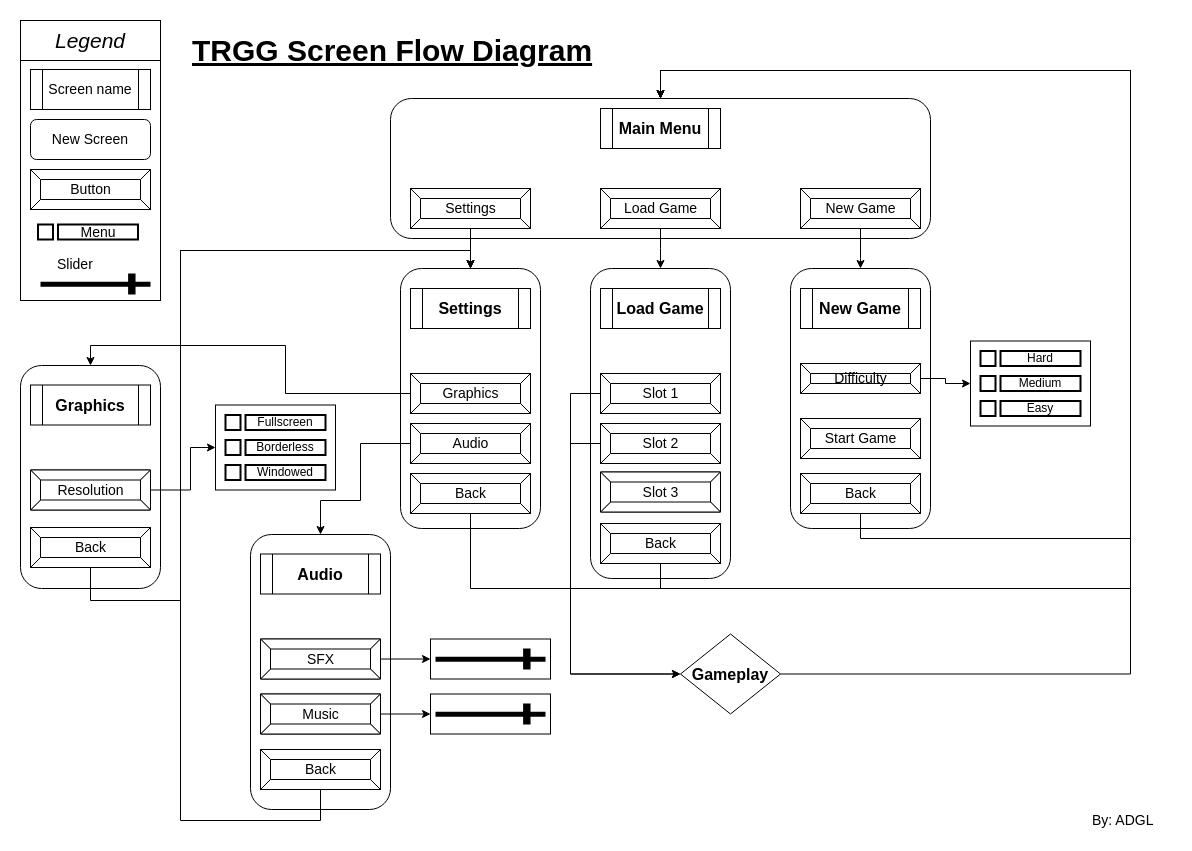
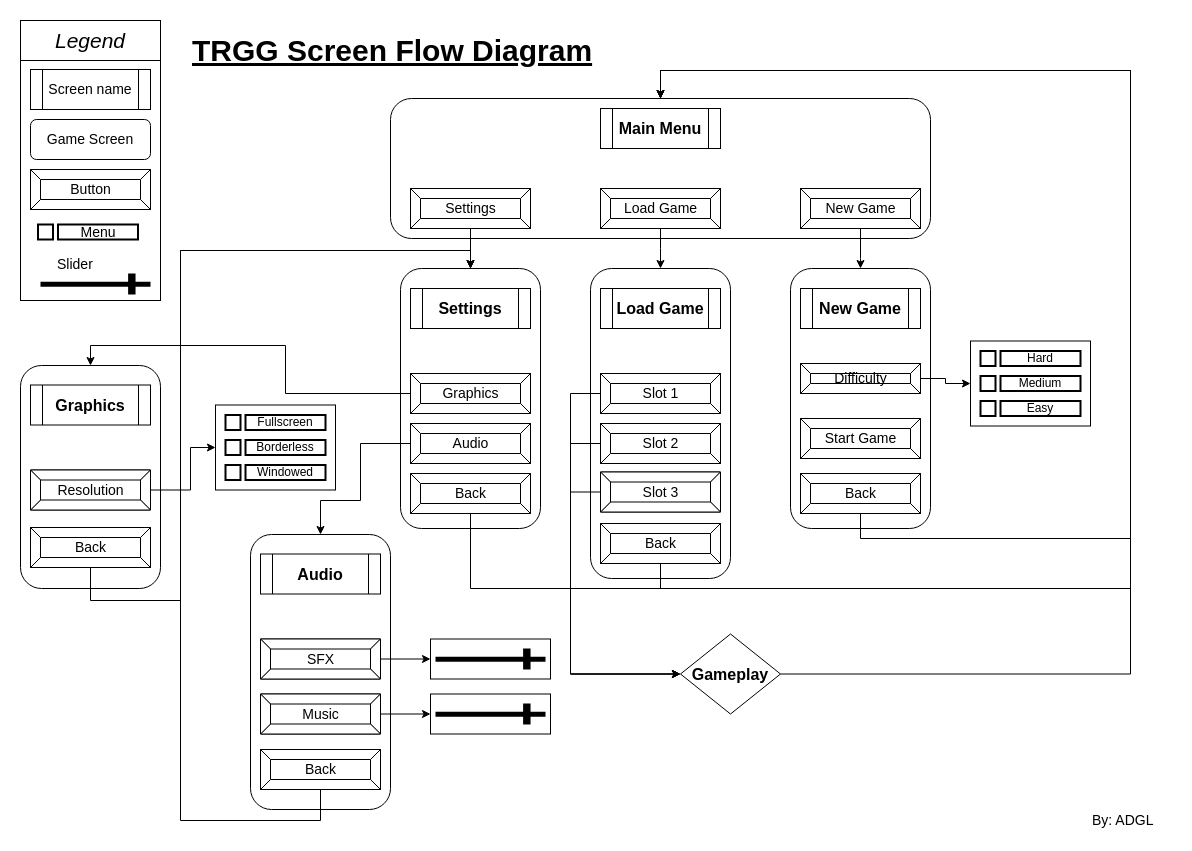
  <mxCell id="0" />
  <mxCell id="1" parent="0" />
  <mxCell id="2" value="" style="rounded=0;whiteSpace=wrap;html=1;shadow=0;strokeWidth=1;fillColor=#FFFFFF;fontSize=21;" vertex="1" parent="1"><mxGeometry x="20" y="20" width="140" height="40" as="geometry" /></mxCell>
  <mxCell id="3" value="" style="rounded=0;whiteSpace=wrap;html=1;shadow=0;strokeWidth=1;fillColor=#FFFFFF;fontSize=14;" vertex="1" parent="1"><mxGeometry x="430" y="638.5" width="120" height="40" as="geometry" /></mxCell>
  <mxCell id="4" value="" style="rounded=0;whiteSpace=wrap;html=1;shadow=0;fillColor=#ffffff;fontSize=16;" vertex="1" parent="1"><mxGeometry x="970" y="340.5" width="120" height="85" as="geometry" /></mxCell>
  <mxCell id="5" value="" style="rounded=0;whiteSpace=wrap;html=1;shadow=0;fillColor=#ffffff;fontSize=13;" vertex="1" parent="1"><mxGeometry x="20" y="60" width="140" height="240" as="geometry" /></mxCell>
  <mxCell id="6" value="" style="rounded=1;whiteSpace=wrap;html=1;shadow=0;fillColor=#ffffff;fontSize=13;" vertex="1" parent="1"><mxGeometry x="790" y="268" width="140" height="260" as="geometry" /></mxCell>
  <mxCell id="7" value="" style="rounded=1;whiteSpace=wrap;html=1;fillColor=#ffffff;" vertex="1" parent="1"><mxGeometry x="390" y="98" width="540" height="140" as="geometry" /></mxCell>
  <mxCell id="8" style="edgeStyle=orthogonalEdgeStyle;rounded=0;orthogonalLoop=1;jettySize=auto;html=1;fontSize=15;entryX=0.5;entryY=0;entryDx=0;entryDy=0;" edge="1" parent="1" target="6"><mxGeometry relative="1" as="geometry"><mxPoint x="960" y="278" as="targetPoint" /><mxPoint x="860" y="218" as="sourcePoint" /><Array as="points"><mxPoint x="860" y="258" /><mxPoint x="860" y="258" /></Array></mxGeometry></mxCell>
  <mxCell id="9" value="Main Menu" style="shape=process;whiteSpace=wrap;html=1;backgroundOutline=1;rounded=0;shadow=0;fillColor=#ffffff;fontSize=16;fontStyle=1" vertex="1" parent="1"><mxGeometry x="600" y="108" width="120" height="40" as="geometry" /></mxCell>
  <mxCell id="10" style="edgeStyle=orthogonalEdgeStyle;rounded=0;orthogonalLoop=1;jettySize=auto;html=1;fontSize=13;entryX=0.5;entryY=0;entryDx=0;entryDy=0;" edge="1" parent="1" target="7"><mxGeometry relative="1" as="geometry"><mxPoint x="900" y="503" as="sourcePoint" /><Array as="points"><mxPoint x="900" y="504" /><mxPoint x="860" y="504" /><mxPoint x="860" y="538" /><mxPoint x="1130" y="538" /><mxPoint x="1130" y="70" /><mxPoint x="660" y="70" /></Array></mxGeometry></mxCell>
  <mxCell id="11" value="New Game" style="shape=process;whiteSpace=wrap;html=1;backgroundOutline=1;rounded=0;shadow=0;fillColor=#ffffff;fontSize=16;fontStyle=1" vertex="1" parent="1"><mxGeometry x="800" y="288" width="120" height="40" as="geometry" /></mxCell>
  <mxCell id="12" value="Legend" style="text;html=1;strokeColor=none;fillColor=none;align=center;verticalAlign=middle;whiteSpace=wrap;rounded=0;shadow=0;fontSize=21;fontStyle=2" vertex="1" parent="1"><mxGeometry x="30" y="30" width="120" height="20" as="geometry" /></mxCell>
  <mxCell id="13" value="Screen name" style="shape=process;whiteSpace=wrap;html=1;backgroundOutline=1;rounded=0;shadow=0;fillColor=#ffffff;fontSize=14;fontStyle=0" vertex="1" parent="1"><mxGeometry x="30" y="69" width="120" height="40" as="geometry" /></mxCell>
- <mxCell id="14" value="New Screen" style="rounded=1;whiteSpace=wrap;html=1;fillColor=#ffffff;fontSize=14;" vertex="1" parent="1"><mxGeometry x="30" y="119" width="120" height="40" as="geometry" /></mxCell>
+ <mxCell id="14" value="Game Screen" style="rounded=1;whiteSpace=wrap;html=1;fillColor=#ffffff;fontSize=14;" vertex="1" parent="1"><mxGeometry x="30" y="119" width="120" height="40" as="geometry" /></mxCell>
  <mxCell id="15" style="edgeStyle=orthogonalEdgeStyle;rounded=0;orthogonalLoop=1;jettySize=auto;html=1;entryX=0.5;entryY=0;entryDx=0;entryDy=0;fontSize=16;" edge="1" parent="1" source="16" target="45"><mxGeometry relative="1" as="geometry" /></mxCell>
  <mxCell id="16" value="Settings" style="labelPosition=center;verticalLabelPosition=middle;align=center;html=1;shape=mxgraph.basic.button;dx=10;rounded=0;shadow=0;fillColor=#ffffff;fontSize=14;" vertex="1" parent="1"><mxGeometry x="410" y="188" width="120" height="40" as="geometry" /></mxCell>
  <mxCell id="17" value="Button" style="labelPosition=center;verticalLabelPosition=middle;align=center;html=1;shape=mxgraph.basic.button;dx=10;rounded=0;shadow=0;fillColor=#ffffff;fontSize=14;" vertex="1" parent="1"><mxGeometry x="30" y="169" width="120" height="40" as="geometry" /></mxCell>
  <mxCell id="18" style="edgeStyle=orthogonalEdgeStyle;rounded=0;orthogonalLoop=1;jettySize=auto;html=1;fontSize=16;" edge="1" parent="1" source="19"><mxGeometry relative="1" as="geometry"><mxPoint x="660" y="268" as="targetPoint" /></mxGeometry></mxCell>
  <mxCell id="19" value="Load Game" style="labelPosition=center;verticalLabelPosition=middle;align=center;html=1;shape=mxgraph.basic.button;dx=10;rounded=0;shadow=0;fillColor=#ffffff;fontSize=14;" vertex="1" parent="1"><mxGeometry x="600" y="188" width="120" height="40" as="geometry" /></mxCell>
  <mxCell id="20" value="New Game" style="labelPosition=center;verticalLabelPosition=middle;align=center;html=1;shape=mxgraph.basic.button;dx=10;rounded=0;shadow=0;fillColor=#ffffff;fontSize=14;" vertex="1" parent="1"><mxGeometry x="800" y="188" width="120" height="40" as="geometry" /></mxCell>
  <mxCell id="21" style="edgeStyle=orthogonalEdgeStyle;rounded=0;orthogonalLoop=1;jettySize=auto;html=1;entryX=0;entryY=0.5;entryDx=0;entryDy=0;fontSize=12;" edge="1" parent="1" source="22" target="4"><mxGeometry relative="1" as="geometry" /></mxCell>
  <mxCell id="22" value="Difficulty" style="labelPosition=center;verticalLabelPosition=middle;align=center;html=1;shape=mxgraph.basic.button;dx=10;rounded=0;shadow=0;fillColor=#ffffff;fontSize=14;" vertex="1" parent="1"><mxGeometry x="800" y="363" width="120" height="30" as="geometry" /></mxCell>
  <mxCell id="23" value="Start Game" style="labelPosition=center;verticalLabelPosition=middle;align=center;html=1;shape=mxgraph.basic.button;dx=10;rounded=0;shadow=0;fillColor=#ffffff;fontSize=14;" vertex="1" parent="1"><mxGeometry x="800" y="418" width="120" height="40" as="geometry" /></mxCell>
  <mxCell id="24" value="Back" style="labelPosition=center;verticalLabelPosition=middle;align=center;html=1;shape=mxgraph.basic.button;dx=10;rounded=0;shadow=0;fillColor=#ffffff;fontSize=14;" vertex="1" parent="1"><mxGeometry x="800" y="473" width="120" height="40" as="geometry" /></mxCell>
  <mxCell id="25" value="Hard" style="rounded=0;whiteSpace=wrap;html=1;shadow=0;fillColor=#ffffff;fontSize=12;strokeWidth=2;" vertex="1" parent="1"><mxGeometry x="1000" y="350.5" width="80" height="15" as="geometry" /></mxCell>
  <mxCell id="26" value="" style="rounded=0;whiteSpace=wrap;html=1;shadow=0;strokeWidth=2;fillColor=#ffffff;fontSize=12;" vertex="1" parent="1"><mxGeometry x="980" y="350.5" width="15" height="15" as="geometry" /></mxCell>
  <mxCell id="27" value="Medium" style="rounded=0;whiteSpace=wrap;html=1;shadow=0;fillColor=#ffffff;fontSize=12;strokeWidth=2;" vertex="1" parent="1"><mxGeometry x="1000" y="375.5" width="80" height="15" as="geometry" /></mxCell>
  <mxCell id="28" value="" style="rounded=0;whiteSpace=wrap;html=1;shadow=0;strokeWidth=2;fillColor=#ffffff;fontSize=12;" vertex="1" parent="1"><mxGeometry x="980" y="375.5" width="15" height="15" as="geometry" /></mxCell>
  <mxCell id="29" value="Easy" style="rounded=0;whiteSpace=wrap;html=1;shadow=0;fillColor=#ffffff;fontSize=12;strokeWidth=2;" vertex="1" parent="1"><mxGeometry x="1000" y="400.5" width="80" height="15" as="geometry" /></mxCell>
  <mxCell id="30" value="" style="rounded=0;whiteSpace=wrap;html=1;shadow=0;strokeWidth=2;fillColor=#ffffff;fontSize=12;" vertex="1" parent="1"><mxGeometry x="980" y="400.5" width="15" height="15" as="geometry" /></mxCell>
  <mxCell id="31" value="Menu" style="rounded=0;whiteSpace=wrap;html=1;shadow=0;fillColor=#ffffff;fontSize=14;strokeWidth=2;" vertex="1" parent="1"><mxGeometry x="57.5" y="224" width="80" height="15" as="geometry" /></mxCell>
  <mxCell id="32" value="" style="rounded=0;whiteSpace=wrap;html=1;shadow=0;strokeWidth=2;fillColor=#ffffff;fontSize=12;" vertex="1" parent="1"><mxGeometry x="37.5" y="224" width="15" height="15" as="geometry" /></mxCell>
  <mxCell id="33" style="edgeStyle=orthogonalEdgeStyle;rounded=0;orthogonalLoop=1;jettySize=auto;html=1;fontSize=16;entryX=0.5;entryY=0;entryDx=0;entryDy=0;" edge="1" parent="1" source="34" target="7"><mxGeometry relative="1" as="geometry"><mxPoint x="1070" y="40" as="targetPoint" /><Array as="points"><mxPoint x="1130" y="674" /><mxPoint x="1130" y="70" /><mxPoint x="660" y="70" /></Array></mxGeometry></mxCell>
  <mxCell id="34" value="Gameplay" style="rhombus;whiteSpace=wrap;html=1;fontSize=16;fontStyle=1" vertex="1" parent="1"><mxGeometry x="680" y="633.5" width="100" height="80" as="geometry" /></mxCell>
  <mxCell id="35" value="" style="rounded=1;whiteSpace=wrap;html=1;shadow=0;fillColor=#ffffff;fontSize=13;" vertex="1" parent="1"><mxGeometry x="590" y="268" width="140" height="310" as="geometry" /></mxCell>
  <mxCell id="36" value="Load Game" style="shape=process;whiteSpace=wrap;html=1;backgroundOutline=1;rounded=0;shadow=0;fillColor=#ffffff;fontSize=16;fontStyle=1" vertex="1" parent="1"><mxGeometry x="600" y="288" width="120" height="40" as="geometry" /></mxCell>
  <mxCell id="37" style="edgeStyle=orthogonalEdgeStyle;rounded=0;orthogonalLoop=1;jettySize=auto;html=1;fontSize=16;entryX=0.5;entryY=0;entryDx=0;entryDy=0;" edge="1" parent="1" source="38" target="7"><mxGeometry relative="1" as="geometry"><mxPoint x="770" y="508" as="targetPoint" /><Array as="points"><mxPoint x="660" y="588" /><mxPoint x="1130" y="588" /><mxPoint x="1130" y="70" /><mxPoint x="660" y="70" /></Array></mxGeometry></mxCell>
  <mxCell id="38" value="Back" style="labelPosition=center;verticalLabelPosition=middle;align=center;html=1;shape=mxgraph.basic.button;dx=10;rounded=0;shadow=0;fillColor=#ffffff;fontSize=14;" vertex="1" parent="1"><mxGeometry x="600" y="523" width="120" height="40" as="geometry" /></mxCell>
  <mxCell id="39" style="edgeStyle=orthogonalEdgeStyle;rounded=0;orthogonalLoop=1;jettySize=auto;html=1;fontSize=16;entryX=0;entryY=0.5;entryDx=0;entryDy=0;" edge="1" parent="1" source="40" target="34"><mxGeometry relative="1" as="geometry"><mxPoint x="510" y="630" as="targetPoint" /><Array as="points"><mxPoint x="570" y="393" /><mxPoint x="570" y="674" /></Array></mxGeometry></mxCell>
  <mxCell id="40" value="&lt;div&gt;Slot 1&lt;/div&gt;" style="labelPosition=center;verticalLabelPosition=middle;align=center;html=1;shape=mxgraph.basic.button;dx=10;rounded=0;shadow=0;fillColor=#ffffff;fontSize=14;" vertex="1" parent="1"><mxGeometry x="600" y="373" width="120" height="40" as="geometry" /></mxCell>
  <mxCell id="41" style="edgeStyle=orthogonalEdgeStyle;rounded=0;orthogonalLoop=1;jettySize=auto;html=1;fontSize=16;entryX=0;entryY=0.5;entryDx=0;entryDy=0;" edge="1" parent="1" source="42" target="34"><mxGeometry relative="1" as="geometry"><mxPoint x="510" y="395" as="targetPoint" /><Array as="points"><mxPoint x="570" y="443" /><mxPoint x="570" y="674" /></Array></mxGeometry></mxCell>
  <mxCell id="42" value="Slot 2" style="labelPosition=center;verticalLabelPosition=middle;align=center;html=1;shape=mxgraph.basic.button;dx=10;rounded=0;shadow=0;fillColor=#ffffff;fontSize=14;" vertex="1" parent="1"><mxGeometry x="600" y="423" width="120" height="40" as="geometry" /></mxCell>
+ <mxCell id="43" style="edgeStyle=orthogonalEdgeStyle;rounded=0;orthogonalLoop=1;jettySize=auto;html=1;fontSize=16;entryX=0;entryY=0.5;entryDx=0;entryDy=0;" edge="1" parent="1" source="44" target="34"><mxGeometry relative="1" as="geometry"><mxPoint x="510" y="443.5" as="targetPoint" /><Array as="points"><mxPoint x="570" y="492" /><mxPoint x="570" y="674" /></Array></mxGeometry></mxCell>
  <mxCell id="44" value="Slot 3" style="labelPosition=center;verticalLabelPosition=middle;align=center;html=1;shape=mxgraph.basic.button;dx=10;rounded=0;shadow=0;fillColor=#ffffff;fontSize=14;" vertex="1" parent="1"><mxGeometry x="600" y="471.5" width="120" height="40" as="geometry" /></mxCell>
  <mxCell id="45" value="" style="rounded=1;whiteSpace=wrap;html=1;shadow=0;fillColor=#ffffff;fontSize=13;" vertex="1" parent="1"><mxGeometry x="400" y="268" width="140" height="260" as="geometry" /></mxCell>
  <mxCell id="46" value="Settings" style="shape=process;whiteSpace=wrap;html=1;backgroundOutline=1;rounded=0;shadow=0;fillColor=#ffffff;fontSize=16;fontStyle=1" vertex="1" parent="1"><mxGeometry x="410" y="288" width="120" height="40" as="geometry" /></mxCell>
  <mxCell id="47" style="edgeStyle=orthogonalEdgeStyle;rounded=0;orthogonalLoop=1;jettySize=auto;html=1;entryX=0.5;entryY=0;entryDx=0;entryDy=0;fontSize=16;" edge="1" parent="1" source="48" target="7"><mxGeometry relative="1" as="geometry"><Array as="points"><mxPoint x="470" y="588" /><mxPoint x="1130" y="588" /><mxPoint x="1130" y="70" /><mxPoint x="660" y="70" /></Array></mxGeometry></mxCell>
  <mxCell id="48" value="Back" style="labelPosition=center;verticalLabelPosition=middle;align=center;html=1;shape=mxgraph.basic.button;dx=10;rounded=0;shadow=0;fillColor=#ffffff;fontSize=14;" vertex="1" parent="1"><mxGeometry x="410" y="473" width="120" height="40" as="geometry" /></mxCell>
  <mxCell id="49" style="edgeStyle=orthogonalEdgeStyle;rounded=0;orthogonalLoop=1;jettySize=auto;html=1;fontSize=16;entryX=0.5;entryY=0;entryDx=0;entryDy=0;" edge="1" parent="1" source="50" target="53"><mxGeometry relative="1" as="geometry"><mxPoint x="130" y="370" as="targetPoint" /></mxGeometry></mxCell>
  <mxCell id="50" value="Graphics" style="labelPosition=center;verticalLabelPosition=middle;align=center;html=1;shape=mxgraph.basic.button;dx=10;rounded=0;shadow=0;fillColor=#ffffff;fontSize=14;" vertex="1" parent="1"><mxGeometry x="410" y="373" width="120" height="40" as="geometry" /></mxCell>
  <mxCell id="51" style="edgeStyle=orthogonalEdgeStyle;rounded=0;orthogonalLoop=1;jettySize=auto;html=1;entryX=0.5;entryY=0;entryDx=0;entryDy=0;fontSize=16;" edge="1" parent="1" source="52" target="59"><mxGeometry relative="1" as="geometry"><mxPoint x="360" y="534" as="targetPoint" /><Array as="points"><mxPoint x="360" y="443" /><mxPoint x="360" y="500" /><mxPoint x="320" y="500" /></Array></mxGeometry></mxCell>
  <mxCell id="52" value="Audio" style="labelPosition=center;verticalLabelPosition=middle;align=center;html=1;shape=mxgraph.basic.button;dx=10;rounded=0;shadow=0;fillColor=#ffffff;fontSize=14;" vertex="1" parent="1"><mxGeometry x="410" y="423" width="120" height="40" as="geometry" /></mxCell>
  <mxCell id="53" value="" style="rounded=1;whiteSpace=wrap;html=1;shadow=0;fillColor=#ffffff;fontSize=13;" vertex="1" parent="1"><mxGeometry x="20" y="365" width="140" height="223" as="geometry" /></mxCell>
  <mxCell id="54" value="Graphics" style="shape=process;whiteSpace=wrap;html=1;backgroundOutline=1;rounded=0;shadow=0;fillColor=#ffffff;fontSize=16;fontStyle=1" vertex="1" parent="1"><mxGeometry x="30" y="384.5" width="120" height="40" as="geometry" /></mxCell>
  <mxCell id="55" style="edgeStyle=orthogonalEdgeStyle;rounded=0;orthogonalLoop=1;jettySize=auto;html=1;fontSize=16;entryX=0.5;entryY=0;entryDx=0;entryDy=0;" edge="1" parent="1" source="56" target="45"><mxGeometry relative="1" as="geometry"><mxPoint x="369" y="345" as="targetPoint" /><Array as="points"><mxPoint x="90" y="600" /><mxPoint x="180" y="600" /><mxPoint x="180" y="250" /><mxPoint x="470" y="250" /></Array></mxGeometry></mxCell>
  <mxCell id="56" value="Back" style="labelPosition=center;verticalLabelPosition=middle;align=center;html=1;shape=mxgraph.basic.button;dx=10;rounded=0;shadow=0;fillColor=#ffffff;fontSize=14;" vertex="1" parent="1"><mxGeometry x="30" y="527" width="120" height="40" as="geometry" /></mxCell>
  <mxCell id="57" style="edgeStyle=orthogonalEdgeStyle;rounded=0;orthogonalLoop=1;jettySize=auto;html=1;entryX=0;entryY=0.5;entryDx=0;entryDy=0;fontSize=14;" edge="1" parent="1" source="58" target="72"><mxGeometry relative="1" as="geometry"><Array as="points"><mxPoint x="190" y="490" /><mxPoint x="190" y="447" /></Array></mxGeometry></mxCell>
  <mxCell id="58" value="Resolution" style="labelPosition=center;verticalLabelPosition=middle;align=center;html=1;shape=mxgraph.basic.button;dx=10;rounded=0;shadow=0;fillColor=#ffffff;fontSize=14;" vertex="1" parent="1"><mxGeometry x="30" y="469.5" width="120" height="40" as="geometry" /></mxCell>
  <mxCell id="59" value="" style="rounded=1;whiteSpace=wrap;html=1;shadow=0;fillColor=#ffffff;fontSize=13;" vertex="1" parent="1"><mxGeometry x="250" y="534" width="140" height="275" as="geometry" /></mxCell>
  <mxCell id="60" value="Audio" style="shape=process;whiteSpace=wrap;html=1;backgroundOutline=1;rounded=0;shadow=0;fillColor=#ffffff;fontSize=16;fontStyle=1" vertex="1" parent="1"><mxGeometry x="260" y="553.5" width="120" height="40" as="geometry" /></mxCell>
  <mxCell id="61" style="edgeStyle=orthogonalEdgeStyle;rounded=0;orthogonalLoop=1;jettySize=auto;html=1;entryX=0.5;entryY=0;entryDx=0;entryDy=0;fontSize=14;" edge="1" parent="1" source="62" target="45"><mxGeometry relative="1" as="geometry"><Array as="points"><mxPoint x="320" y="820" /><mxPoint x="180" y="820" /><mxPoint x="180" y="250" /><mxPoint x="470" y="250" /></Array></mxGeometry></mxCell>
  <mxCell id="62" value="Back" style="labelPosition=center;verticalLabelPosition=middle;align=center;html=1;shape=mxgraph.basic.button;dx=10;rounded=0;shadow=0;fillColor=#ffffff;fontSize=14;" vertex="1" parent="1"><mxGeometry x="260" y="749" width="120" height="40" as="geometry" /></mxCell>
  <mxCell id="63" style="edgeStyle=orthogonalEdgeStyle;rounded=0;orthogonalLoop=1;jettySize=auto;html=1;entryX=0;entryY=0.5;entryDx=0;entryDy=0;fontSize=14;" edge="1" parent="1" source="64" target="3"><mxGeometry relative="1" as="geometry" /></mxCell>
  <mxCell id="64" value="SFX" style="labelPosition=center;verticalLabelPosition=middle;align=center;html=1;shape=mxgraph.basic.button;dx=10;rounded=0;shadow=0;fillColor=#ffffff;fontSize=14;" vertex="1" parent="1"><mxGeometry x="260" y="638.5" width="120" height="40" as="geometry" /></mxCell>
  <mxCell id="65" style="edgeStyle=orthogonalEdgeStyle;rounded=0;orthogonalLoop=1;jettySize=auto;html=1;entryX=0;entryY=0.5;entryDx=0;entryDy=0;fontSize=14;" edge="1" parent="1" source="66" target="70"><mxGeometry relative="1" as="geometry" /></mxCell>
  <mxCell id="66" value="Music" style="labelPosition=center;verticalLabelPosition=middle;align=center;html=1;shape=mxgraph.basic.button;dx=10;rounded=0;shadow=0;fillColor=#ffffff;fontSize=14;" vertex="1" parent="1"><mxGeometry x="260" y="693.5" width="120" height="40" as="geometry" /></mxCell>
  <mxCell id="67" value="" style="shadow=0;dashed=0;html=1;strokeColor=none;labelPosition=center;verticalLabelPosition=bottom;verticalAlign=top;align=center;shape=mxgraph.mscae.general.slider_bar_horizontal;fillColor=#000000;pointerEvents=1;rounded=0;fontSize=16;" vertex="1" parent="1"><mxGeometry x="435" y="648" width="110" height="21" as="geometry" /></mxCell>
  <mxCell id="68" value="Slider" style="text;html=1;resizable=0;points=[];autosize=1;align=left;verticalAlign=top;spacingTop=-4;fontSize=14;" vertex="1" parent="1"><mxGeometry x="55" y="252.833" width="60" height="20" as="geometry" /></mxCell>
  <mxCell id="69" value="" style="shadow=0;dashed=0;html=1;strokeColor=none;labelPosition=center;verticalLabelPosition=bottom;verticalAlign=top;align=center;shape=mxgraph.mscae.general.slider_bar_horizontal;fillColor=#000000;pointerEvents=1;rounded=0;fontSize=16;" vertex="1" parent="1"><mxGeometry x="40" y="273" width="110" height="21" as="geometry" /></mxCell>
  <mxCell id="70" value="" style="rounded=0;whiteSpace=wrap;html=1;shadow=0;strokeWidth=1;fillColor=#FFFFFF;fontSize=14;" vertex="1" parent="1"><mxGeometry x="430" y="693.5" width="120" height="40" as="geometry" /></mxCell>
  <mxCell id="71" value="" style="shadow=0;dashed=0;html=1;strokeColor=none;labelPosition=center;verticalLabelPosition=bottom;verticalAlign=top;align=center;shape=mxgraph.mscae.general.slider_bar_horizontal;fillColor=#000000;pointerEvents=1;rounded=0;fontSize=16;" vertex="1" parent="1"><mxGeometry x="435" y="703" width="110" height="21" as="geometry" /></mxCell>
  <mxCell id="72" value="" style="rounded=0;whiteSpace=wrap;html=1;shadow=0;fillColor=#ffffff;fontSize=16;" vertex="1" parent="1"><mxGeometry x="215" y="404.5" width="120" height="85" as="geometry" /></mxCell>
  <mxCell id="73" value="Fullscreen" style="rounded=0;whiteSpace=wrap;html=1;shadow=0;fillColor=#ffffff;fontSize=12;strokeWidth=2;" vertex="1" parent="1"><mxGeometry x="245" y="414.5" width="80" height="15" as="geometry" /></mxCell>
  <mxCell id="74" value="" style="rounded=0;whiteSpace=wrap;html=1;shadow=0;strokeWidth=2;fillColor=#ffffff;fontSize=12;" vertex="1" parent="1"><mxGeometry x="225" y="414.5" width="15" height="15" as="geometry" /></mxCell>
  <mxCell id="75" value="Borderless" style="rounded=0;whiteSpace=wrap;html=1;shadow=0;fillColor=#ffffff;fontSize=12;strokeWidth=2;" vertex="1" parent="1"><mxGeometry x="245" y="439.5" width="80" height="15" as="geometry" /></mxCell>
  <mxCell id="76" value="" style="rounded=0;whiteSpace=wrap;html=1;shadow=0;strokeWidth=2;fillColor=#ffffff;fontSize=12;" vertex="1" parent="1"><mxGeometry x="225" y="439.5" width="15" height="15" as="geometry" /></mxCell>
  <mxCell id="77" value="Windowed" style="rounded=0;whiteSpace=wrap;html=1;shadow=0;fillColor=#ffffff;fontSize=12;strokeWidth=2;" vertex="1" parent="1"><mxGeometry x="245" y="464.5" width="80" height="15" as="geometry" /></mxCell>
  <mxCell id="78" value="" style="rounded=0;whiteSpace=wrap;html=1;shadow=0;strokeWidth=2;fillColor=#ffffff;fontSize=12;" vertex="1" parent="1"><mxGeometry x="225" y="464.5" width="15" height="15" as="geometry" /></mxCell>
  <mxCell id="79" value="By: ADGL" style="text;html=1;resizable=0;points=[];autosize=1;align=left;verticalAlign=top;spacingTop=-4;fontSize=14;" vertex="1" parent="1"><mxGeometry x="1090" y="809" width="80" height="20" as="geometry" /></mxCell>
  <mxCell id="80" value="TRGG Screen Flow Diagram" style="text;html=1;resizable=0;points=[];autosize=1;align=left;verticalAlign=top;spacingTop=-4;fontSize=30;fontStyle=5" vertex="1" parent="1"><mxGeometry x="190" y="30" width="190" height="20" as="geometry" /></mxCell>
